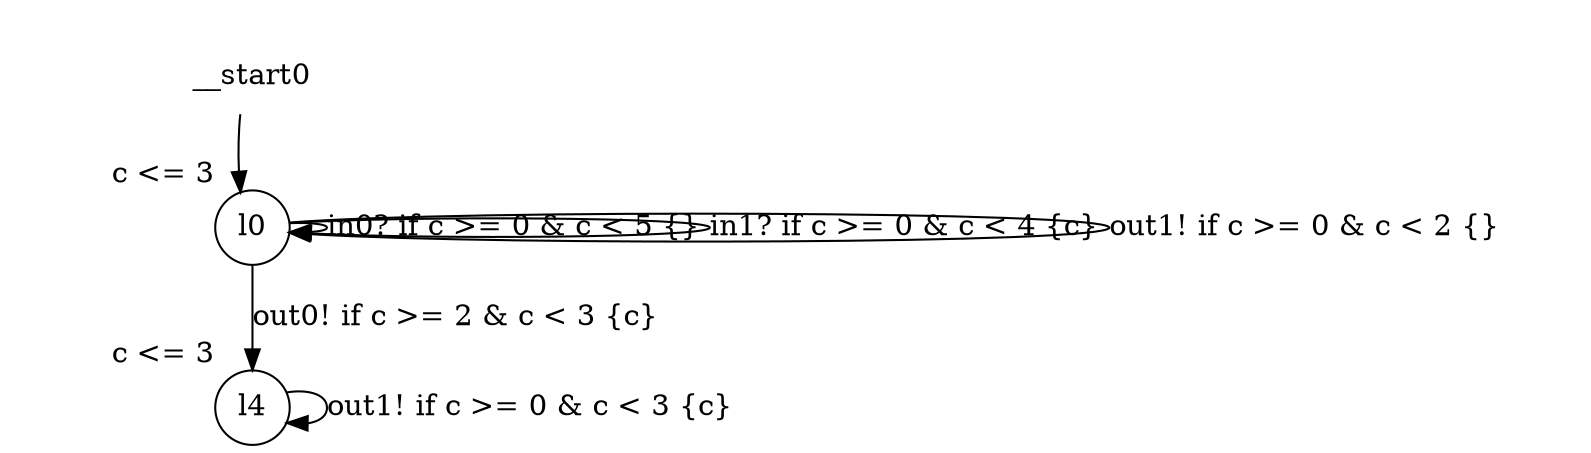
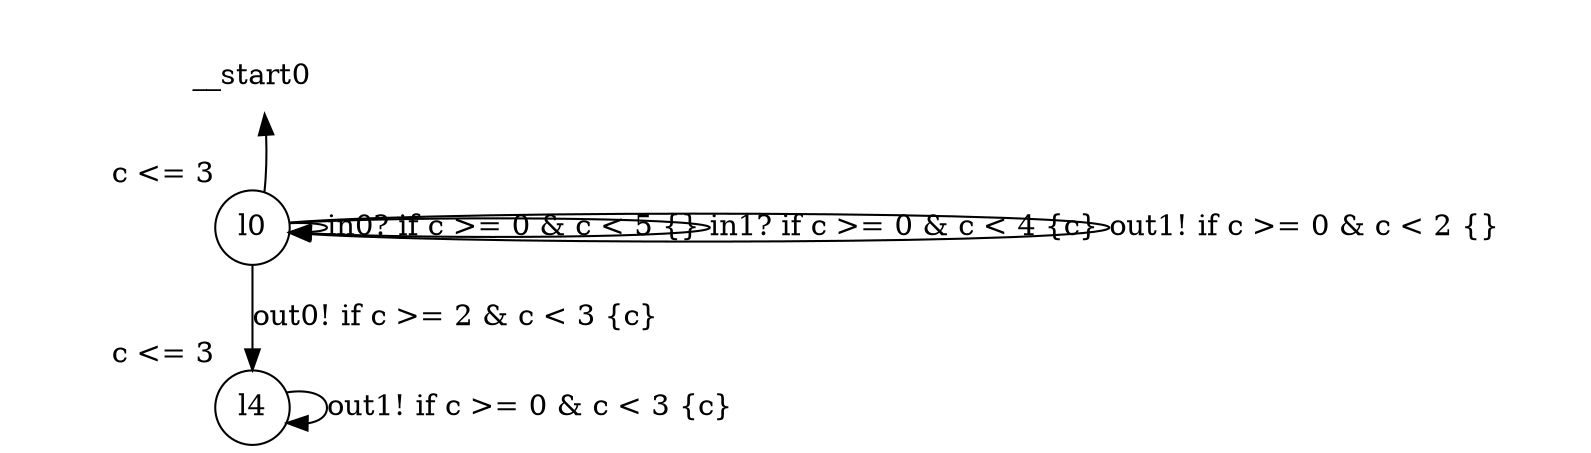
  digraph {
    node [shape=circle margin=0 xlabel="c <= 3"]
    __start0 [shape=none margin="" xlabel=""]
    n2 [label=l0]
    n3 [label=l4]
-   __start0 -> n2
+   n2 -> __start0
    n2 -> n2 [label="in0? if c >= 0 & c < 5 {} "]
    n2 -> n2 [label="in1? if c >= 0 & c < 4 {c} "]
    n2 -> n2 [label="out1! if c >= 0 & c < 2 {} "]
    n2 -> n3 [label="out0! if c >= 2 & c < 3 {c} "]
    n3 -> n3 [label="out1! if c >= 0 & c < 3 {c} "]
  }
